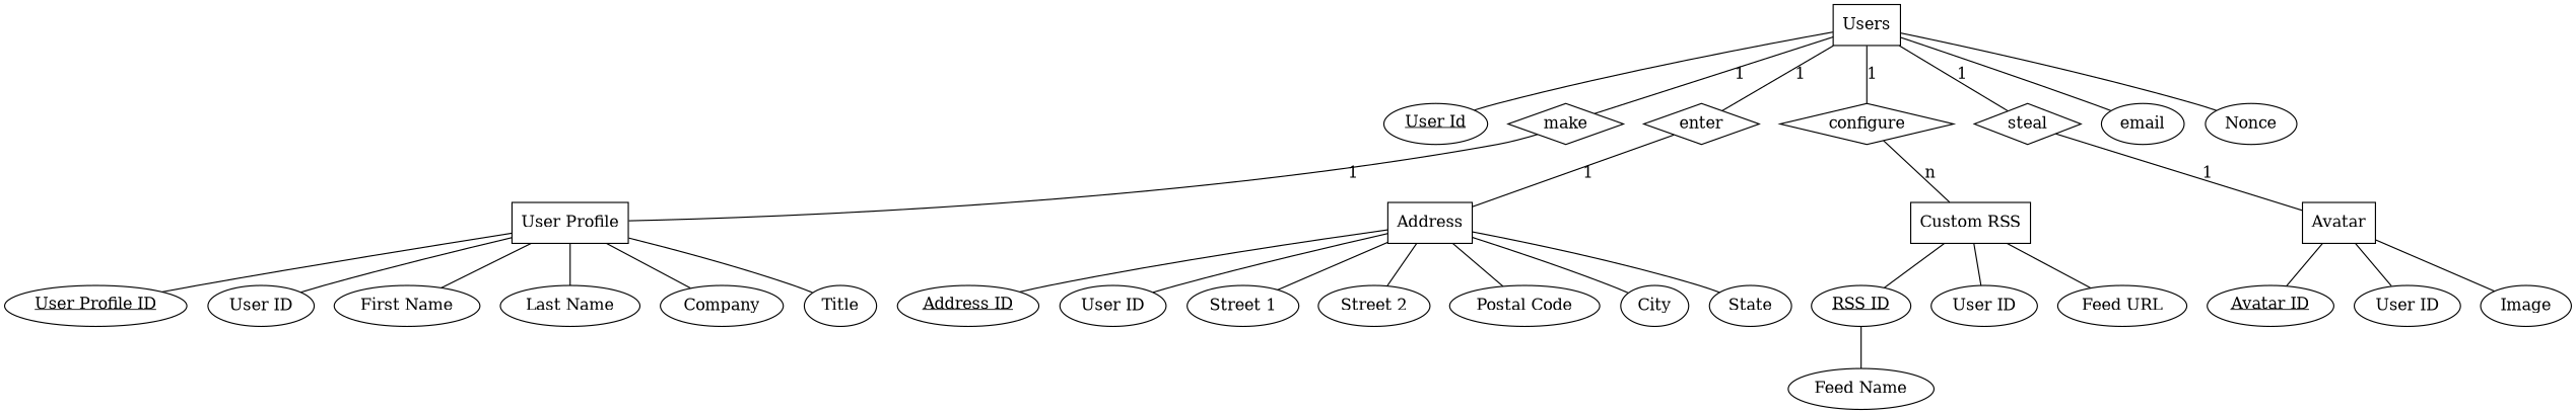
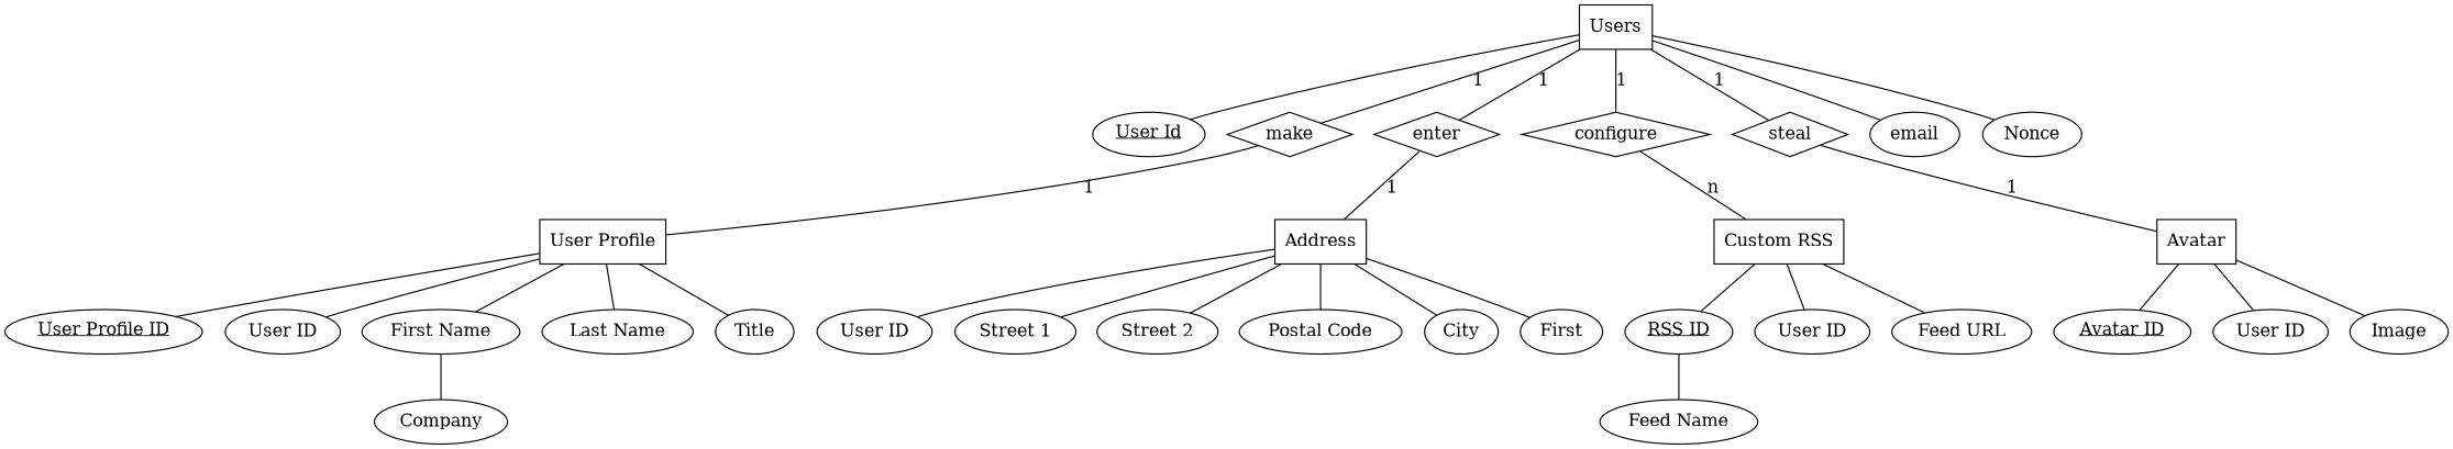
  graph {
    Users [shape=box]
    n2 [label=<<u>User Id</u>>]
    n3 [label=make shape=diamond]
    n4 [label=enter shape=diamond]
    n5 [label=configure shape=diamond]
    n6 [label=steal shape=diamond]
    email
    Nonce
    "User Profile" [shape=box]
    Address [shape=box]
    "Custom RSS" [shape=box]
    Avatar [shape=box]
-   n13 [label=<<u>Address ID</u>>]
    n14 [label="User ID"]
    "Street 1"
    "Street 2"
    "Postal Code"
    City
-   State
+   State [label=First]
    n20 [label=<<u>RSS ID</u>>]
    n21 [label="User ID"]
    "Feed URL"
    "Feed Name"
    n24 [label=<<u>Avatar ID</u>>]
    n25 [label="User ID"]
    Image
    n27 [label=<<u>User Profile ID</u>>]
    n28 [label="User ID"]
    "First Name"
    "Last Name"
    Company
    Title
    Users -- n2
    Users -- n3 [label=1]
    Users -- n4 [label=1]
    Users -- n5 [label=1]
    Users -- n6 [label=1]
    Users -- email
    Users -- Nonce
    n3 -- "User Profile" [label=1]
    n4 -- Address [label=1]
    n5 -- "Custom RSS" [label=n]
    n6 -- Avatar [label=1]
    "User Profile" -- n27
    "User Profile" -- n28
    "User Profile" -- "First Name"
    "User Profile" -- "Last Name"
-   "User Profile" -- Company
+   "First Name" -- Company
    "User Profile" -- Title
-   Address -- n13
    Address -- n14
    Address -- "Street 1"
    Address -- "Street 2"
    Address -- "Postal Code"
    Address -- City
    Address -- State
    "Custom RSS" -- n20
    "Custom RSS" -- n21
    "Custom RSS" -- "Feed URL"
    Avatar -- n24
    Avatar -- n25
    Avatar -- Image
    n20 -- "Feed Name"
  }
